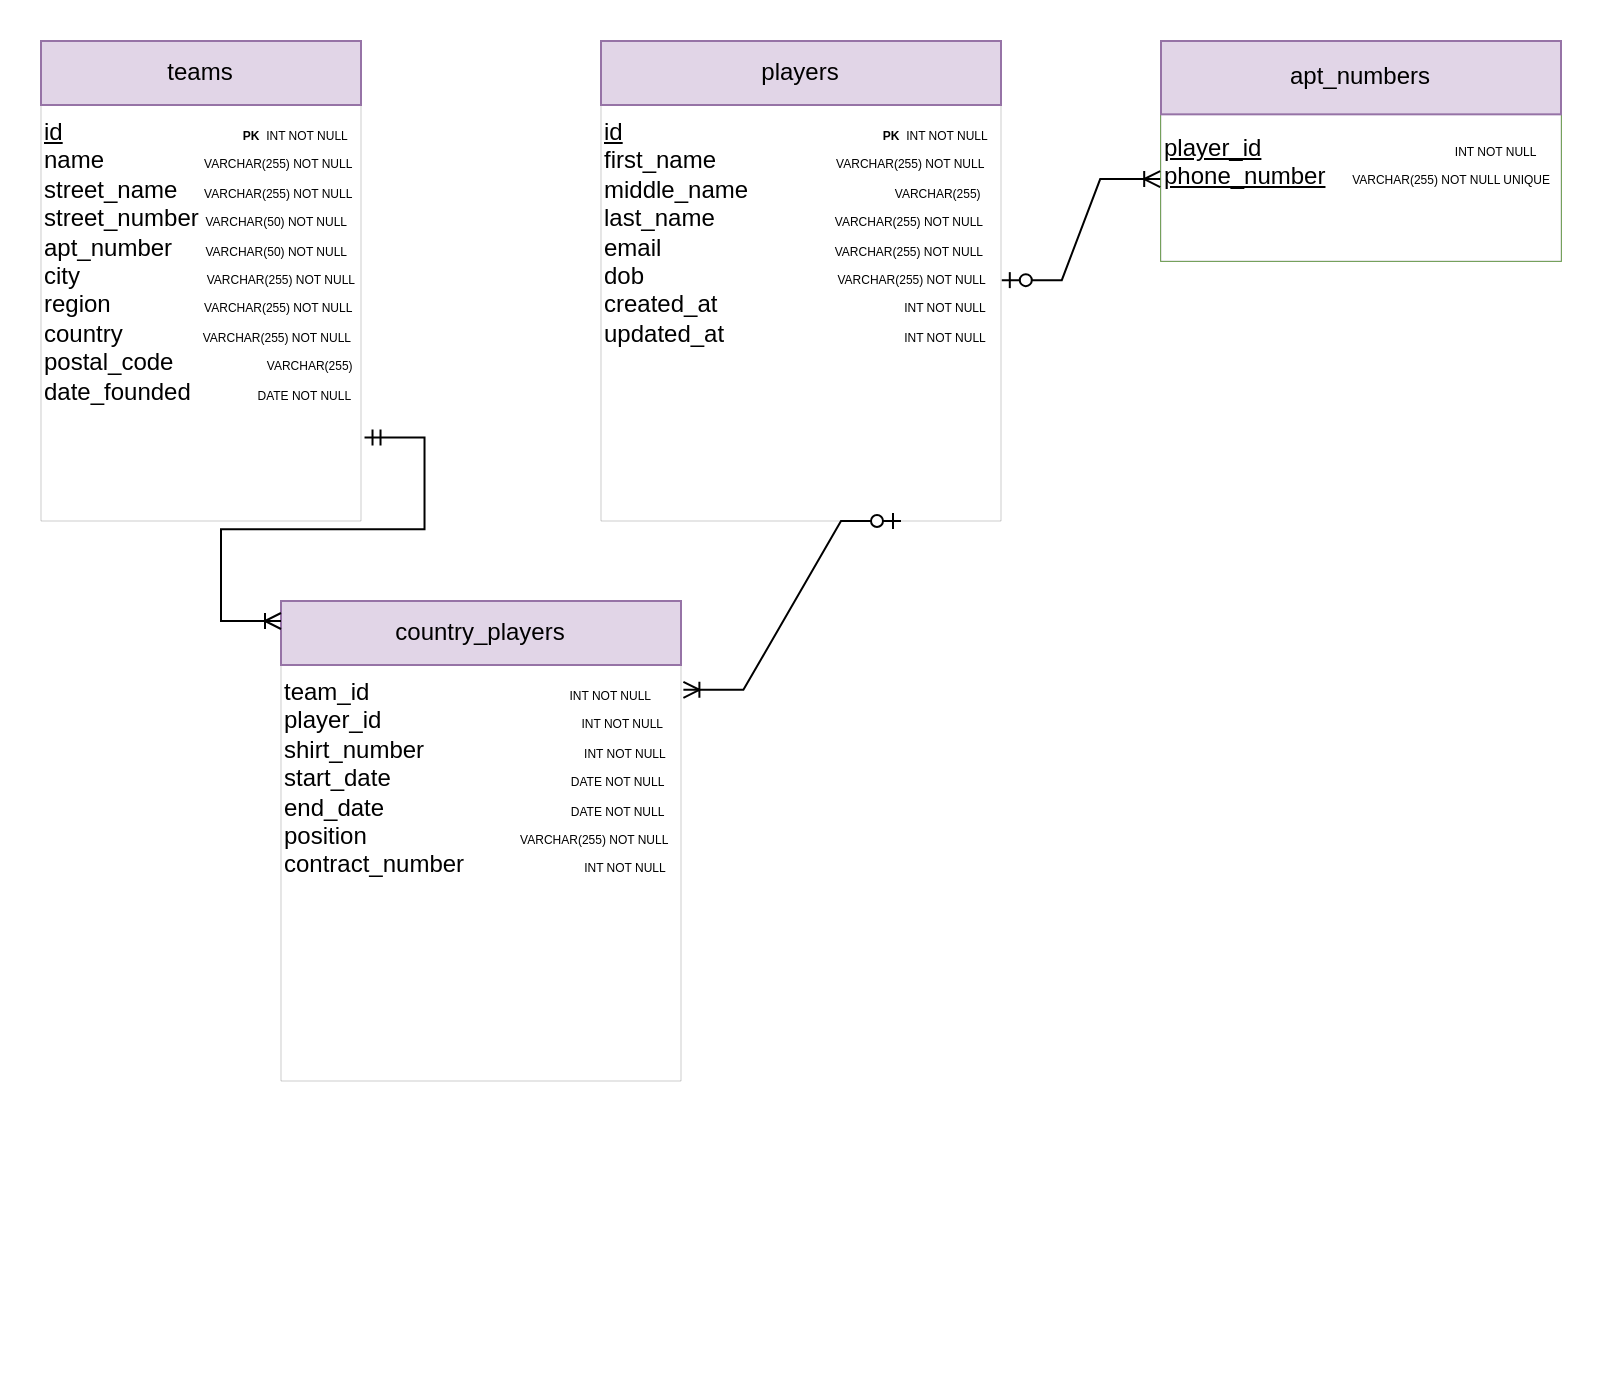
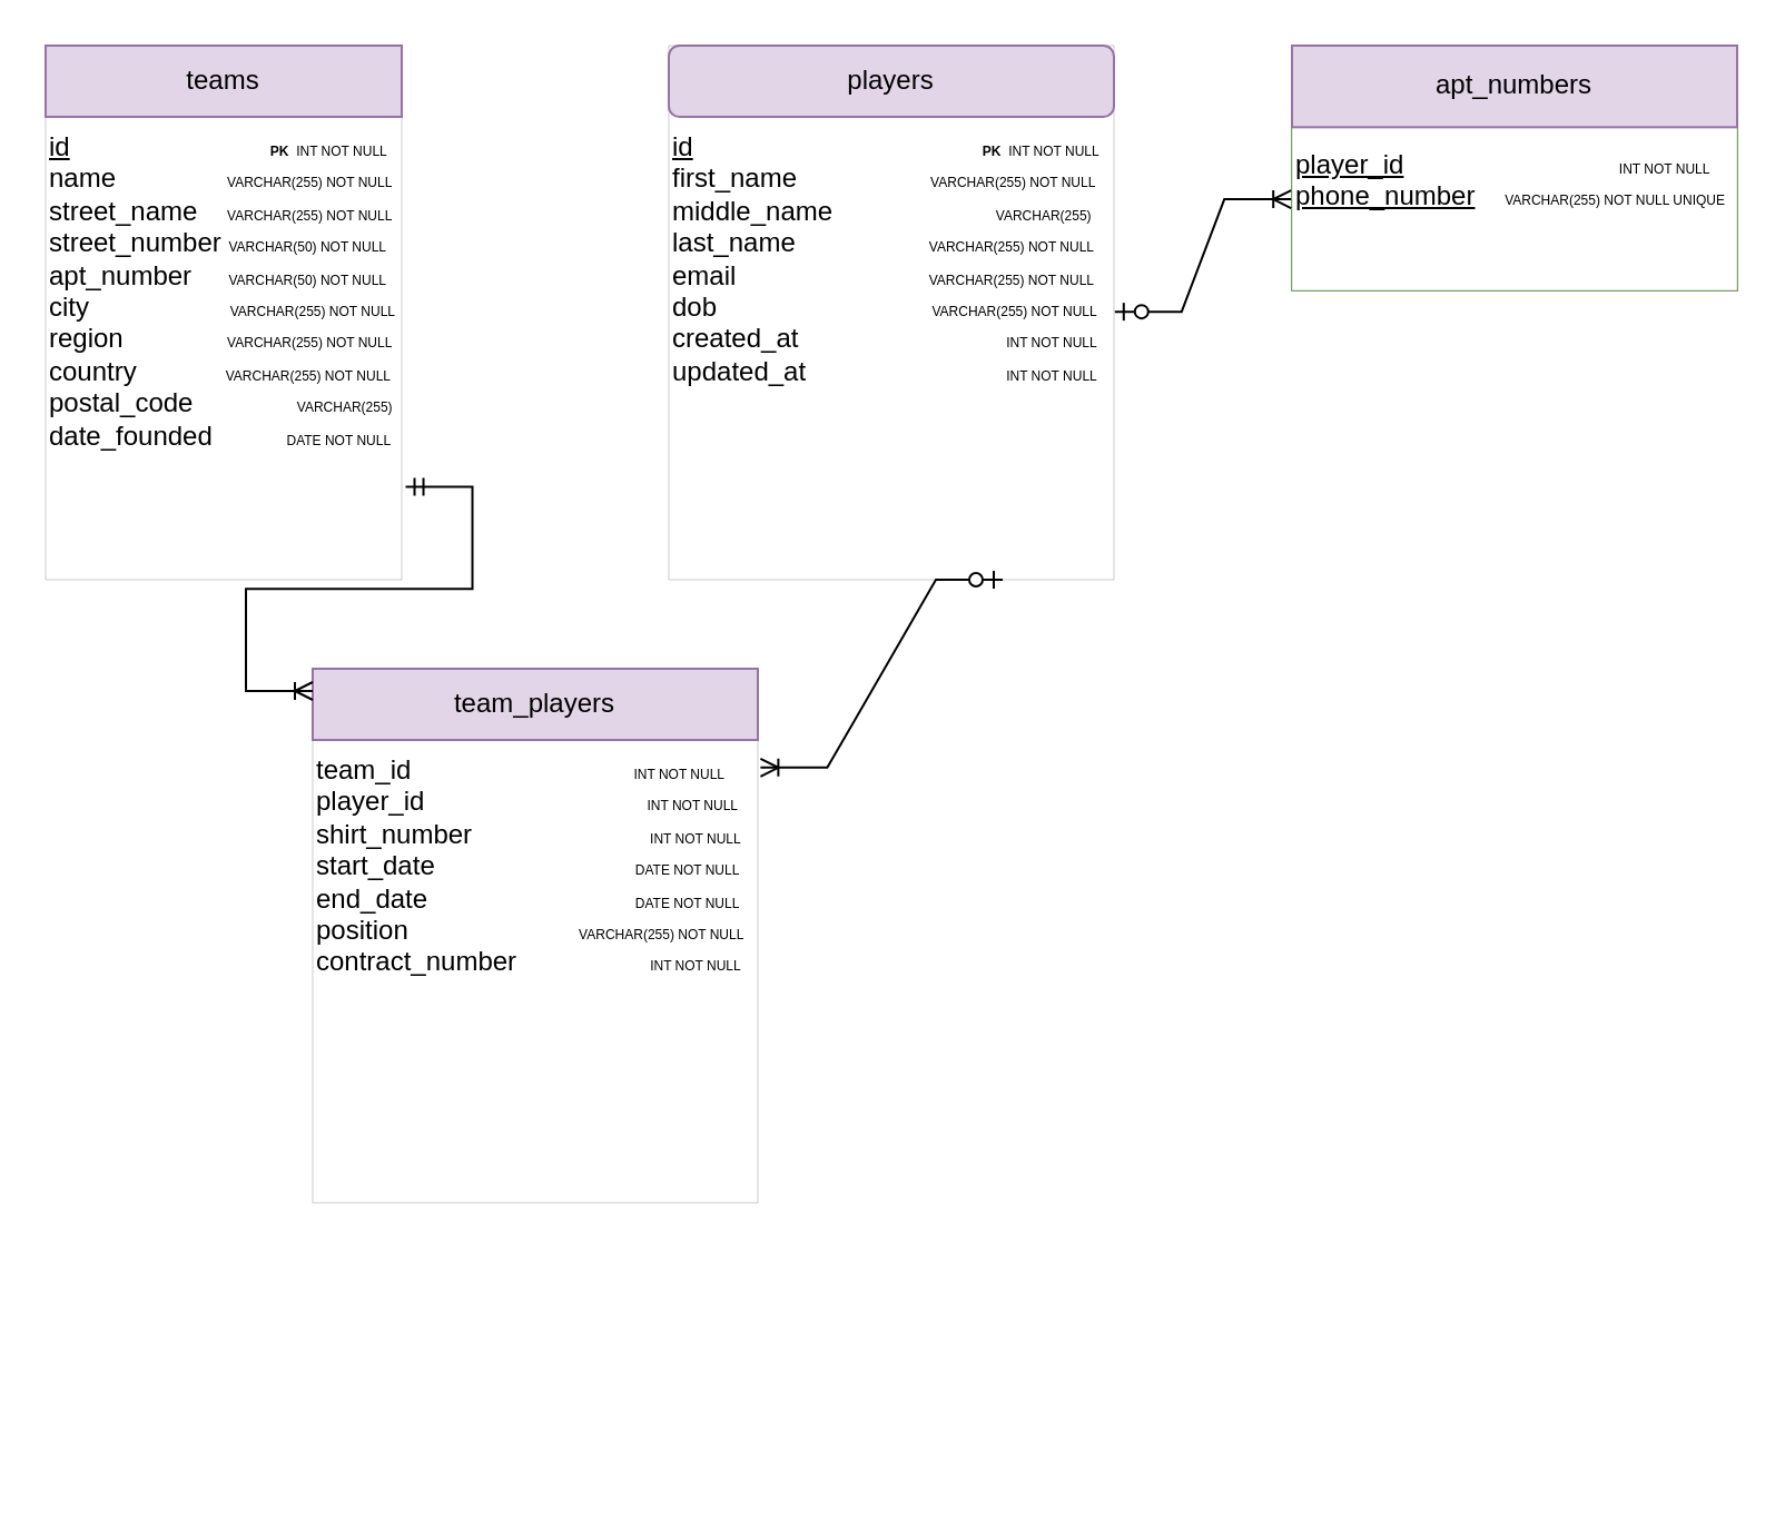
  <mxCell id="0" />
  <mxCell id="1" parent="0" />
  <mxCell id="2" value="" style="group" vertex="1" connectable="0" parent="1"><mxGeometry x="20" y="20" width="160" height="240" as="geometry" /></mxCell>
  <mxCell id="3" value="" style="group" vertex="1" connectable="0" parent="2"><mxGeometry width="160" height="240" as="geometry" /></mxCell>
  <mxCell id="4" value="" style="rounded=0;whiteSpace=wrap;html=1;strokeWidth=0;align=left;" vertex="1" parent="3"><mxGeometry width="160" height="240" as="geometry" /></mxCell>
  <mxCell id="5" value="teams" style="rounded=0;whiteSpace=wrap;html=1;fillColor=#e1d5e7;strokeColor=#9673a6;" vertex="1" parent="3"><mxGeometry width="160" height="32" as="geometry" /></mxCell>
  <mxCell id="6" value="&lt;u&gt;id&lt;/u&gt;&amp;nbsp; &amp;nbsp; &amp;nbsp; &amp;nbsp;&lt;span&gt; &lt;/span&gt;&amp;nbsp; &amp;nbsp; &amp;nbsp; &amp;nbsp; &amp;nbsp; &amp;nbsp; &amp;nbsp; &amp;nbsp; &amp;nbsp; &amp;nbsp;&lt;font style=&quot;font-size: 6px&quot;&gt;&lt;b&gt;PK&lt;/b&gt;&lt;/font&gt;&amp;nbsp;&lt;font style=&quot;font-size: 6px&quot;&gt;INT NOT NULL&lt;/font&gt;&lt;br&gt;name&amp;nbsp; &amp;nbsp; &amp;nbsp; &amp;nbsp; &amp;nbsp; &amp;nbsp; &amp;nbsp; &amp;nbsp;&lt;font style=&quot;font-size: 6px&quot;&gt;VARCHAR(255) NOT NULL&lt;/font&gt;&lt;br&gt;street_name&amp;nbsp; &amp;nbsp;&amp;nbsp;&lt;span style=&quot;font-size: 6px&quot;&gt;VARCHAR(255) NOT NULL&lt;/span&gt;&lt;br&gt;&lt;span&gt;&lt;/span&gt;&lt;span&gt;&lt;/span&gt;street_number&amp;nbsp;&lt;span style=&quot;font-size: 6px&quot;&gt;VARCHAR(50) NOT NULL&lt;/span&gt;&lt;br&gt;apt_number&amp;nbsp; &amp;nbsp; &amp;nbsp;&lt;span style=&quot;font-size: 6px&quot;&gt;VARCHAR(50) NOT NULL&lt;/span&gt;&lt;br&gt;city&amp;nbsp; &amp;nbsp; &amp;nbsp; &amp;nbsp; &amp;nbsp; &amp;nbsp; &amp;nbsp; &amp;nbsp; &amp;nbsp; &amp;nbsp;&lt;span&gt;&lt;/span&gt;&lt;span style=&quot;font-size: 6px&quot;&gt;VARCHAR(255) NOT NULL&lt;/span&gt;&lt;br&gt;region&amp;nbsp; &amp;nbsp; &amp;nbsp; &amp;nbsp; &amp;nbsp; &amp;nbsp; &amp;nbsp;&amp;nbsp;&lt;span style=&quot;font-size: 6px&quot;&gt;VARCHAR(255) NOT NULL&lt;/span&gt;&lt;br&gt;country&amp;nbsp; &amp;nbsp; &amp;nbsp; &amp;nbsp; &amp;nbsp; &amp;nbsp;&amp;nbsp;&lt;span style=&quot;font-size: 6px&quot;&gt;VARCHAR(255) NOT NULL&lt;/span&gt;&lt;br&gt;postal_code&amp;nbsp; &amp;nbsp; &amp;nbsp; &amp;nbsp; &amp;nbsp; &amp;nbsp; &amp;nbsp;&amp;nbsp;&lt;span style=&quot;font-size: 6px&quot;&gt;VARCHAR(255)&amp;nbsp;&lt;/span&gt;&lt;br&gt;date_founded&amp;nbsp; &amp;nbsp; &amp;nbsp; &amp;nbsp; &amp;nbsp;&amp;nbsp;&lt;font style=&quot;font-size: 6px&quot;&gt;DATE NOT NULL&lt;/font&gt;" style="text;html=1;strokeColor=none;fillColor=none;align=left;verticalAlign=top;whiteSpace=wrap;rounded=0;" vertex="1" parent="2"><mxGeometry y="32" width="160" height="208" as="geometry" /></mxCell>
  <mxCell id="7" value="" style="group" vertex="1" connectable="0" parent="1"><mxGeometry x="300" y="20" width="200" height="370" as="geometry" /></mxCell>
  <mxCell id="8" value="" style="group" vertex="1" connectable="0" parent="7"><mxGeometry width="200" height="240" as="geometry" /></mxCell>
  <mxCell id="9" value="" style="rounded=0;whiteSpace=wrap;html=1;strokeWidth=0;align=left;" vertex="1" parent="8"><mxGeometry width="200" height="240" as="geometry" /></mxCell>
- <mxCell id="10" value="players" style="rounded=0;whiteSpace=wrap;html=1;fillColor=#e1d5e7;strokeColor=#9673a6;" vertex="1" parent="8"><mxGeometry width="200" height="32" as="geometry" /></mxCell>
+ <mxCell id="10" value="players" style="whiteSpace=wrap;html=1;fillColor=#e1d5e7;strokeColor=#9673a6;rounded=1;" vertex="1" parent="8"><mxGeometry width="200" height="32" as="geometry" /></mxCell>
  <mxCell id="11" value="&lt;u&gt;id&lt;/u&gt;&amp;nbsp; &amp;nbsp; &amp;nbsp; &amp;nbsp; &amp;nbsp;    &amp;nbsp;&amp;nbsp;&amp;nbsp; &amp;nbsp; &amp;nbsp; &amp;nbsp; &amp;nbsp; &amp;nbsp; &amp;nbsp; &amp;nbsp; &amp;nbsp; &amp;nbsp; &amp;nbsp; &amp;nbsp; &amp;nbsp; &amp;nbsp;&lt;font style=&quot;font-size: 6px&quot;&gt;&lt;b&gt;PK&lt;/b&gt;&lt;/font&gt;&amp;nbsp;&lt;span style=&quot;font-size: 6px&quot;&gt;INT NOT NULL&lt;/span&gt;&lt;br&gt;first_name&amp;nbsp; &amp;nbsp; &amp;nbsp; &amp;nbsp; &amp;nbsp; &amp;nbsp; &amp;nbsp; &amp;nbsp; &amp;nbsp;&amp;nbsp;&lt;span style=&quot;font-size: 6px&quot;&gt;VARCHAR(255) NOT NULL&lt;/span&gt;&lt;br&gt;middle_name&amp;nbsp; &amp;nbsp; &amp;nbsp; &amp;nbsp; &amp;nbsp; &amp;nbsp; &amp;nbsp; &amp;nbsp; &amp;nbsp; &amp;nbsp; &amp;nbsp; &lt;span style=&quot;font-size: 6px&quot;&gt;VARCHAR(255)&lt;/span&gt;&lt;br&gt;last_name&amp;nbsp; &amp;nbsp; &amp;nbsp; &amp;nbsp; &amp;nbsp; &amp;nbsp; &amp;nbsp; &amp;nbsp; &amp;nbsp;&amp;nbsp;&lt;span style=&quot;font-size: 6px&quot;&gt;VARCHAR(255) NOT NULL&lt;/span&gt;&lt;br&gt;email&amp;nbsp; &amp;nbsp; &amp;nbsp; &amp;nbsp; &amp;nbsp; &amp;nbsp; &amp;nbsp; &amp;nbsp; &amp;nbsp; &amp;nbsp; &amp;nbsp; &amp;nbsp; &amp;nbsp;&amp;nbsp;&lt;span style=&quot;font-size: 6px&quot;&gt;VARCHAR(255) NOT NULL&lt;/span&gt;&lt;br&gt;dob&amp;nbsp; &amp;nbsp; &amp;nbsp; &amp;nbsp; &amp;nbsp; &amp;nbsp; &amp;nbsp; &amp;nbsp; &amp;nbsp; &amp;nbsp; &amp;nbsp; &amp;nbsp; &amp;nbsp; &amp;nbsp; &amp;nbsp;&lt;span style=&quot;font-size: 6px&quot;&gt;VARCHAR(255) NOT NULL&lt;/span&gt;&lt;br&gt;created_at&amp;nbsp; &amp;nbsp; &amp;nbsp; &amp;nbsp; &amp;nbsp; &amp;nbsp; &amp;nbsp; &amp;nbsp; &amp;nbsp; &amp;nbsp; &amp;nbsp; &amp;nbsp; &amp;nbsp; &amp;nbsp;&amp;nbsp;&lt;span style=&quot;font-size: 6px&quot;&gt;INT NOT NULL&lt;/span&gt;&lt;br&gt;updated_at&amp;nbsp; &amp;nbsp; &amp;nbsp; &amp;nbsp; &amp;nbsp; &amp;nbsp; &amp;nbsp; &amp;nbsp; &amp;nbsp; &amp;nbsp; &amp;nbsp; &amp;nbsp; &amp;nbsp; &amp;nbsp;&lt;span style=&quot;font-size: 6px&quot;&gt;INT NOT NULL&lt;/span&gt;" style="text;html=1;strokeColor=none;fillColor=none;align=left;verticalAlign=top;whiteSpace=wrap;rounded=0;" vertex="1" parent="7"><mxGeometry y="32" width="200" height="208" as="geometry" /></mxCell>
  <mxCell id="12" value="" style="group;fillColor=#d5e8d4;strokeColor=#82b366;" vertex="1" connectable="0" parent="1"><mxGeometry x="580" y="20" width="200" height="110" as="geometry" /></mxCell>
  <mxCell id="13" value="" style="group" vertex="1" connectable="0" parent="12"><mxGeometry width="200" height="110" as="geometry" /></mxCell>
  <mxCell id="14" value="" style="rounded=0;whiteSpace=wrap;html=1;strokeWidth=0;align=left;" vertex="1" parent="13"><mxGeometry width="200" height="110" as="geometry" /></mxCell>
  <mxCell id="15" value="apt_numbers" style="rounded=0;whiteSpace=wrap;html=1;fillColor=#e1d5e7;strokeColor=#9673a6;" vertex="1" parent="13"><mxGeometry width="200" height="36.667" as="geometry" /></mxCell>
  <mxCell id="16" value="&lt;u&gt;player_id&lt;/u&gt;&amp;nbsp; &amp;nbsp; &amp;nbsp;&amp;nbsp;&lt;span style=&quot;white-space: pre&quot;&gt; &lt;/span&gt;&amp;nbsp; &amp;nbsp; &amp;nbsp; &amp;nbsp; &amp;nbsp; &amp;nbsp; &amp;nbsp; &amp;nbsp; &amp;nbsp; &amp;nbsp; &amp;nbsp;&amp;nbsp;&lt;span style=&quot;font-size: 6px&quot;&gt;INT NOT NULL&lt;/span&gt;&lt;br&gt;&lt;u&gt;phone_number&lt;/u&gt;&amp;nbsp; &amp;nbsp;&amp;nbsp;&lt;span style=&quot;font-size: 6px&quot;&gt;VARCHAR(255) NOT NULL UNIQUE&lt;/span&gt;" style="text;html=1;strokeColor=none;fillColor=none;align=left;verticalAlign=top;whiteSpace=wrap;rounded=0;" vertex="1" parent="13"><mxGeometry y="40" width="200" height="70" as="geometry" /></mxCell>
  <mxCell id="17" value="" style="edgeStyle=entityRelationEdgeStyle;fontSize=12;html=1;endArrow=ERoneToMany;startArrow=ERzeroToOne;rounded=0;entryX=-0.002;entryY=0.415;entryDx=0;entryDy=0;exitX=1.002;exitY=0.421;exitDx=0;exitDy=0;exitPerimeter=0;entryPerimeter=0;" edge="1" parent="1" source="11" target="16"><mxGeometry width="100" height="100" relative="1" as="geometry"><mxPoint x="400" y="160" as="sourcePoint" /><mxPoint x="500" y="60" as="targetPoint" /></mxGeometry></mxCell>
  <mxCell id="18" value="" style="group" vertex="1" connectable="0" parent="1"><mxGeometry x="140" y="300" width="200" height="370" as="geometry" /></mxCell>
  <mxCell id="19" value="" style="group" vertex="1" connectable="0" parent="18"><mxGeometry width="200" height="240" as="geometry" /></mxCell>
  <mxCell id="20" value="" style="rounded=0;whiteSpace=wrap;html=1;strokeWidth=0;align=left;" vertex="1" parent="19"><mxGeometry width="200" height="240" as="geometry" /></mxCell>
- <mxCell id="21" value="country_players" style="rounded=0;whiteSpace=wrap;html=1;fillColor=#e1d5e7;strokeColor=#9673a6;" vertex="1" parent="19"><mxGeometry width="200" height="32" as="geometry" /></mxCell>
+ <mxCell id="21" value="team_players" style="rounded=0;whiteSpace=wrap;html=1;fillColor=#e1d5e7;strokeColor=#9673a6;" vertex="1" parent="19"><mxGeometry width="200" height="32" as="geometry" /></mxCell>
  <mxCell id="22" value="team_id&amp;nbsp; &amp;nbsp; &amp;nbsp; &amp;nbsp; &amp;nbsp; &amp;nbsp; &amp;nbsp; &amp;nbsp; &amp;nbsp; &amp;nbsp; &amp;nbsp; &amp;nbsp;&amp;nbsp;&lt;span style=&quot;white-space: pre&quot;&gt; &lt;/span&gt;&amp;nbsp; &amp;nbsp; &amp;nbsp;&lt;span style=&quot;font-size: 6px&quot;&gt;INT NOT NULL&lt;/span&gt;&lt;br&gt;player_id&amp;nbsp; &amp;nbsp; &amp;nbsp; &amp;nbsp; &amp;nbsp; &amp;nbsp; &amp;nbsp; &amp;nbsp; &amp;nbsp; &amp;nbsp; &amp;nbsp; &amp;nbsp; &amp;nbsp; &amp;nbsp; &amp;nbsp; &lt;span style=&quot;font-size: 6px&quot;&gt;INT NOT NULL&lt;/span&gt;&lt;br&gt;shirt_number&amp;nbsp; &amp;nbsp; &amp;nbsp; &amp;nbsp; &amp;nbsp; &amp;nbsp; &amp;nbsp; &amp;nbsp; &amp;nbsp; &amp;nbsp; &amp;nbsp; &amp;nbsp;&amp;nbsp;&lt;span style=&quot;font-size: 6px&quot;&gt;INT NOT NULL&lt;/span&gt;&lt;br&gt;start_date&amp;nbsp; &amp;nbsp; &amp;nbsp; &amp;nbsp; &amp;nbsp; &amp;nbsp; &amp;nbsp; &amp;nbsp; &amp;nbsp; &amp;nbsp; &amp;nbsp; &amp;nbsp; &amp;nbsp; &amp;nbsp;&lt;span style=&quot;font-size: 6px&quot;&gt;DATE NOT NULL&lt;/span&gt;&lt;br&gt;end_date&amp;nbsp; &amp;nbsp; &amp;nbsp; &amp;nbsp; &amp;nbsp; &amp;nbsp; &amp;nbsp; &amp;nbsp; &amp;nbsp; &amp;nbsp; &amp;nbsp; &amp;nbsp; &amp;nbsp; &amp;nbsp;&amp;nbsp;&lt;span style=&quot;font-size: 6px&quot;&gt;DATE NOT NULL&lt;/span&gt;&lt;br&gt;position&amp;nbsp; &amp;nbsp; &amp;nbsp; &amp;nbsp; &amp;nbsp; &amp;nbsp; &amp;nbsp; &amp;nbsp; &amp;nbsp; &amp;nbsp; &amp;nbsp; &amp;nbsp;&lt;span style=&quot;font-size: 6px&quot;&gt;VARCHAR(255) NOT NULL&lt;/span&gt;&lt;br&gt;contract_number&amp;nbsp; &amp;nbsp; &amp;nbsp; &amp;nbsp; &amp;nbsp; &amp;nbsp; &amp;nbsp; &amp;nbsp; &amp;nbsp; &lt;span style=&quot;font-size: 6px&quot;&gt;INT NOT NULL&lt;/span&gt;" style="text;html=1;strokeColor=none;fillColor=none;align=left;verticalAlign=top;whiteSpace=wrap;rounded=0;" vertex="1" parent="18"><mxGeometry y="32" width="200" height="148" as="geometry" /></mxCell>
  <mxCell id="23" style="edgeStyle=orthogonalEdgeStyle;rounded=0;orthogonalLoop=1;jettySize=auto;html=1;exitX=0.5;exitY=1;exitDx=0;exitDy=0;fontSize=6;" edge="1" parent="18" source="22" target="22"><mxGeometry relative="1" as="geometry" /></mxCell>
  <mxCell id="24" value="" style="edgeStyle=entityRelationEdgeStyle;fontSize=12;html=1;endArrow=ERoneToMany;startArrow=ERmandOne;rounded=0;exitX=1.011;exitY=0.799;exitDx=0;exitDy=0;exitPerimeter=0;" edge="1" parent="1" source="6"><mxGeometry width="100" height="100" relative="1" as="geometry"><mxPoint x="70" y="320" as="sourcePoint" /><mxPoint x="140" y="310" as="targetPoint" /></mxGeometry></mxCell>
  <mxCell id="25" value="" style="edgeStyle=entityRelationEdgeStyle;fontSize=12;html=1;endArrow=ERoneToMany;startArrow=ERzeroToOne;rounded=0;exitX=0.75;exitY=1;exitDx=0;exitDy=0;entryX=1.006;entryY=0.084;entryDx=0;entryDy=0;entryPerimeter=0;" edge="1" parent="1" source="11" target="22"><mxGeometry width="100" height="100" relative="1" as="geometry"><mxPoint x="260" y="400" as="sourcePoint" /><mxPoint x="360" y="300" as="targetPoint" /></mxGeometry></mxCell>
